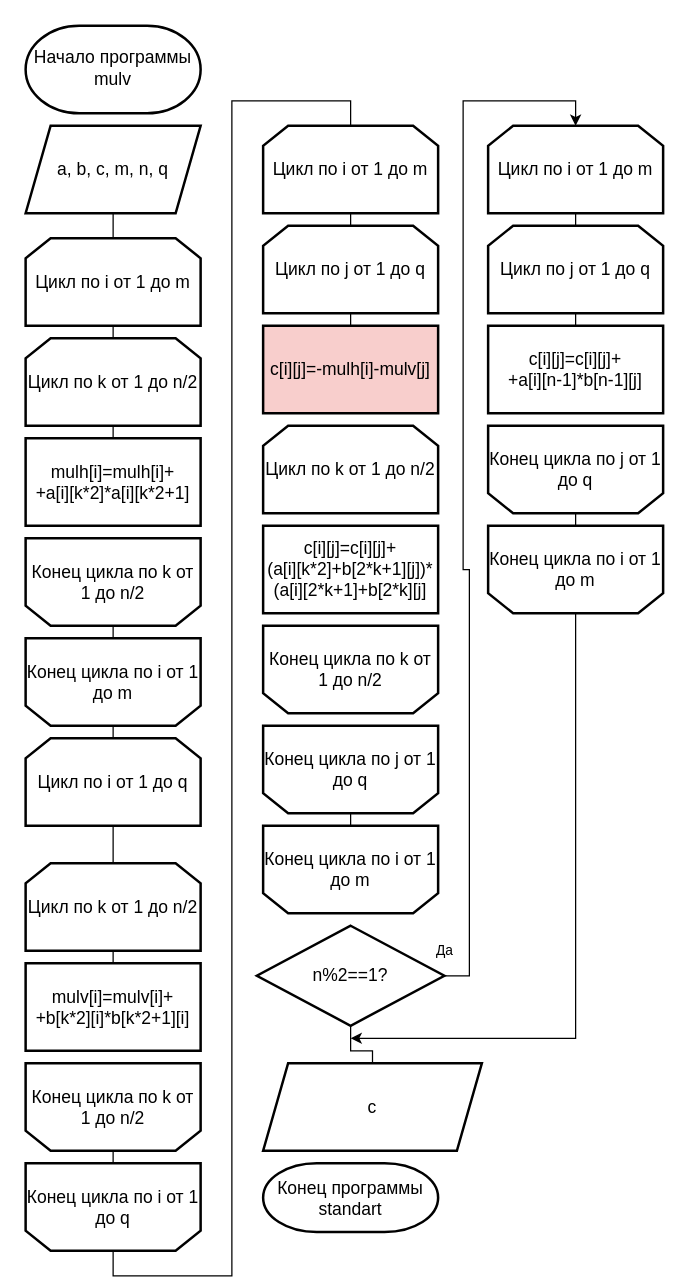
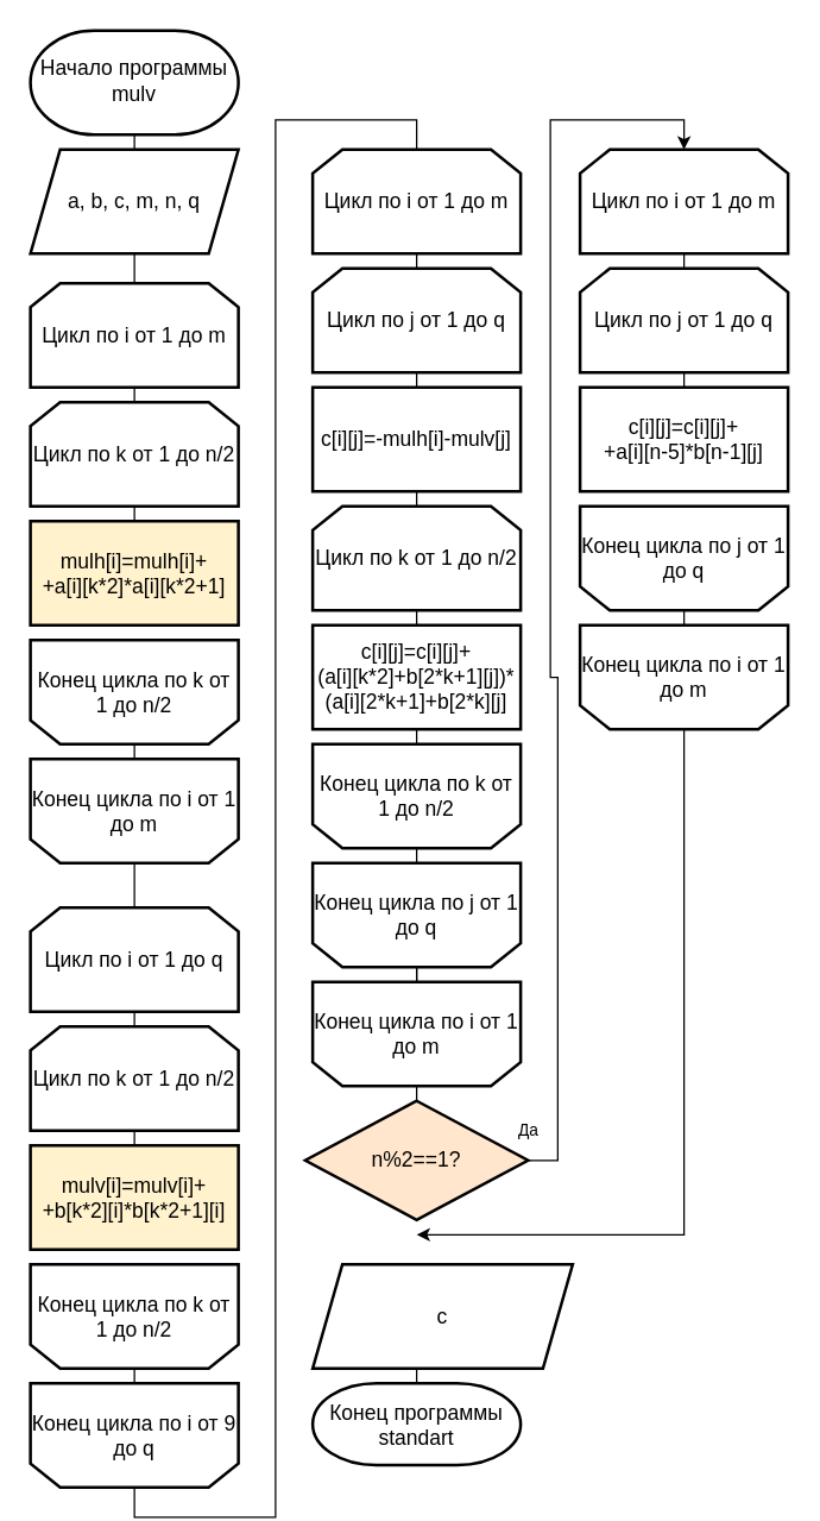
  <mxCell id="0" />
  <mxCell id="1" parent="0" />
+ <mxCell id="2" style="edgeStyle=orthogonalEdgeStyle;rounded=0;orthogonalLoop=1;jettySize=auto;html=1;entryX=0.5;entryY=1;entryDx=0;entryDy=0;entryPerimeter=0;endArrow=none;endFill=0;" edge="1" parent="1" source="4" target="3"><mxGeometry relative="1" as="geometry" /></mxCell>
  <mxCell id="3" value="Начало программы&lt;br&gt;&lt;span style=&quot;line-height: 21px&quot;&gt;mulv&lt;/span&gt;" style="strokeWidth=2;html=1;shape=mxgraph.flowchart.terminator;whiteSpace=wrap;fontSize=14;fontFamily=Helvetica;" vertex="1" parent="1"><mxGeometry x="20" y="20" width="140" height="70" as="geometry" /></mxCell>
  <mxCell id="4" value="a, b, c, m, n, q" style="shape=parallelogram;perimeter=parallelogramPerimeter;whiteSpace=wrap;html=1;fixedSize=1;strokeWidth=2;fontSize=14;" vertex="1" parent="1"><mxGeometry x="20" y="100" width="140" height="70" as="geometry" /></mxCell>
- <mxCell id="5" value="mulh[i]=mulh[i]+&lt;br&gt;+a[i][k*2]*a[i][k*2+1]" style="rounded=0;whiteSpace=wrap;html=1;strokeWidth=2;fontSize=14;" vertex="1" parent="1"><mxGeometry x="20" y="350" width="140" height="70" as="geometry" /></mxCell>
+ <mxCell id="5" value="mulh[i]=mulh[i]+&lt;br&gt;+a[i][k*2]*a[i][k*2+1]" style="rounded=0;whiteSpace=wrap;html=1;strokeWidth=2;fontSize=14;fillColor=#fff2cc;" vertex="1" parent="1"><mxGeometry x="20" y="350" width="140" height="70" as="geometry" /></mxCell>
  <mxCell id="6" style="edgeStyle=orthogonalEdgeStyle;rounded=0;orthogonalLoop=1;jettySize=auto;html=1;exitX=0.5;exitY=0;exitDx=0;exitDy=0;entryX=0.5;entryY=1;entryDx=0;entryDy=0;endArrow=none;endFill=0;" edge="1" parent="1" target="8"><mxGeometry relative="1" as="geometry"><mxPoint x="90" y="350" as="sourcePoint" /></mxGeometry></mxCell>
  <mxCell id="7" style="edgeStyle=orthogonalEdgeStyle;rounded=0;orthogonalLoop=1;jettySize=auto;html=1;exitX=0.5;exitY=0;exitDx=0;exitDy=0;entryX=0.5;entryY=1;entryDx=0;entryDy=0;endArrow=none;endFill=0;" edge="1" parent="1" source="8" target="10"><mxGeometry relative="1" as="geometry" /></mxCell>
  <mxCell id="8" value="&lt;span style=&quot;font-size: 14px&quot;&gt;Цикл по k от 1 до n/2&lt;/span&gt;" style="shape=loopLimit;whiteSpace=wrap;html=1;strokeWidth=2;" vertex="1" parent="1"><mxGeometry x="20" y="270" width="140" height="70" as="geometry" /></mxCell>
  <mxCell id="9" style="edgeStyle=orthogonalEdgeStyle;rounded=0;orthogonalLoop=1;jettySize=auto;html=1;exitX=0.5;exitY=0;exitDx=0;exitDy=0;entryX=0.5;entryY=1;entryDx=0;entryDy=0;endArrow=none;endFill=0;" edge="1" parent="1" source="10" target="4"><mxGeometry relative="1" as="geometry" /></mxCell>
  <mxCell id="10" value="&lt;span style=&quot;font-size: 14px&quot;&gt;Цикл по i от 1 до m&lt;/span&gt;" style="shape=loopLimit;whiteSpace=wrap;html=1;strokeWidth=2;" vertex="1" parent="1"><mxGeometry x="20" y="190" width="140" height="70" as="geometry" /></mxCell>
  <mxCell id="11" value="&lt;span style=&quot;font-size: 14px&quot;&gt;Конец цикла&amp;nbsp;&lt;/span&gt;&lt;span style=&quot;font-size: 14px&quot;&gt;по k от 1 до n/2&lt;/span&gt;" style="shape=loopLimit;whiteSpace=wrap;html=1;strokeWidth=2;direction=west;" vertex="1" parent="1"><mxGeometry x="20" y="430" width="140" height="70" as="geometry" /></mxCell>
  <mxCell id="12" style="edgeStyle=orthogonalEdgeStyle;rounded=0;orthogonalLoop=1;jettySize=auto;html=1;exitX=0.5;exitY=1;exitDx=0;exitDy=0;entryX=0.5;entryY=0;entryDx=0;entryDy=0;endArrow=none;endFill=0;" edge="1" parent="1" source="14" target="11"><mxGeometry relative="1" as="geometry" /></mxCell>
  <mxCell id="13" style="edgeStyle=orthogonalEdgeStyle;rounded=0;orthogonalLoop=1;jettySize=auto;html=1;exitX=0.5;exitY=0;exitDx=0;exitDy=0;entryX=0.5;entryY=0;entryDx=0;entryDy=0;endArrow=none;endFill=0;" edge="1" parent="1" source="14" target="19"><mxGeometry relative="1" as="geometry" /></mxCell>
  <mxCell id="14" value="&lt;span style=&quot;font-size: 14px&quot;&gt;Конец цикла&amp;nbsp;&lt;/span&gt;&lt;span style=&quot;font-size: 14px&quot;&gt;по i от 1 до m&lt;/span&gt;" style="shape=loopLimit;whiteSpace=wrap;html=1;strokeWidth=2;direction=west;" vertex="1" parent="1"><mxGeometry x="20" y="510" width="140" height="70" as="geometry" /></mxCell>
- <mxCell id="15" value="mulv[i]=mulv[i]+&lt;br&gt;+b[k*2][i]*b[k*2+1][i]" style="rounded=0;whiteSpace=wrap;html=1;strokeWidth=2;fontSize=14;" vertex="1" parent="1"><mxGeometry x="20" y="770" width="140" height="70" as="geometry" /></mxCell>
+ <mxCell id="15" value="mulv[i]=mulv[i]+&lt;br&gt;+b[k*2][i]*b[k*2+1][i]" style="rounded=0;whiteSpace=wrap;html=1;strokeWidth=2;fontSize=14;fillColor=#fff2cc;" vertex="1" parent="1"><mxGeometry x="20" y="770" width="140" height="70" as="geometry" /></mxCell>
  <mxCell id="16" style="edgeStyle=orthogonalEdgeStyle;rounded=0;orthogonalLoop=1;jettySize=auto;html=1;exitX=0.5;exitY=0;exitDx=0;exitDy=0;entryX=0.5;entryY=1;entryDx=0;entryDy=0;endArrow=none;endFill=0;" edge="1" parent="1" target="18"><mxGeometry relative="1" as="geometry"><mxPoint x="90" y="770" as="sourcePoint" /></mxGeometry></mxCell>
  <mxCell id="17" style="edgeStyle=orthogonalEdgeStyle;rounded=0;orthogonalLoop=1;jettySize=auto;html=1;exitX=0.5;exitY=0;exitDx=0;exitDy=0;entryX=0.5;entryY=1;entryDx=0;entryDy=0;endArrow=none;endFill=0;" edge="1" parent="1" source="18" target="19"><mxGeometry relative="1" as="geometry" /></mxCell>
  <mxCell id="18" value="&lt;span style=&quot;font-size: 14px&quot;&gt;Цикл по k от 1 до n/2&lt;/span&gt;" style="shape=loopLimit;whiteSpace=wrap;html=1;strokeWidth=2;" vertex="1" parent="1"><mxGeometry x="20" y="690" width="140" height="70" as="geometry" /></mxCell>
- <mxCell id="19" value="&lt;span style=&quot;font-size: 14px&quot;&gt;Цикл по i от 1 до q&lt;/span&gt;" style="shape=loopLimit;whiteSpace=wrap;html=1;strokeWidth=2;" vertex="1" parent="1"><mxGeometry x="20" y="590" width="140" height="70" as="geometry" /></mxCell>
+ <mxCell id="19" value="&lt;span style=&quot;font-size: 14px&quot;&gt;Цикл по i от 1 до q&lt;/span&gt;" style="shape=loopLimit;whiteSpace=wrap;html=1;strokeWidth=2;" vertex="1" parent="1"><mxGeometry x="20" y="610" width="140" height="70" as="geometry" /></mxCell>
  <mxCell id="20" value="&lt;span style=&quot;font-size: 14px&quot;&gt;Конец цикла&amp;nbsp;&lt;/span&gt;&lt;span style=&quot;font-size: 14px&quot;&gt;по k от 1 до n/2&lt;/span&gt;" style="shape=loopLimit;whiteSpace=wrap;html=1;strokeWidth=2;direction=west;" vertex="1" parent="1"><mxGeometry x="20" y="850" width="140" height="70" as="geometry" /></mxCell>
  <mxCell id="21" style="edgeStyle=orthogonalEdgeStyle;rounded=0;orthogonalLoop=1;jettySize=auto;html=1;exitX=0.5;exitY=1;exitDx=0;exitDy=0;entryX=0.5;entryY=0;entryDx=0;entryDy=0;endArrow=none;endFill=0;" edge="1" parent="1" source="23" target="20"><mxGeometry relative="1" as="geometry" /></mxCell>
  <mxCell id="22" style="edgeStyle=orthogonalEdgeStyle;rounded=0;orthogonalLoop=1;jettySize=auto;html=1;exitX=0.5;exitY=0;exitDx=0;exitDy=0;entryX=0.5;entryY=0;entryDx=0;entryDy=0;endArrow=none;endFill=0;" edge="1" parent="1" source="23" target="29"><mxGeometry relative="1" as="geometry" /></mxCell>
- <mxCell id="23" value="&lt;span style=&quot;font-size: 14px&quot;&gt;Конец цикла&amp;nbsp;&lt;/span&gt;&lt;span style=&quot;font-size: 14px&quot;&gt;по i от 1 до q&lt;/span&gt;" style="shape=loopLimit;whiteSpace=wrap;html=1;strokeWidth=2;direction=west;" vertex="1" parent="1"><mxGeometry x="20" y="930" width="140" height="70" as="geometry" /></mxCell>
- <mxCell id="25" value="c[i][j]=-mulh[i]-mulv[j]" style="rounded=0;whiteSpace=wrap;html=1;strokeWidth=2;fontSize=14;fillColor=#f8cecc;" vertex="1" parent="1"><mxGeometry x="210" y="260" width="140" height="70" as="geometry" /></mxCell>
+ <mxCell id="23" value="&lt;span style=&quot;font-size: 14px&quot;&gt;Конец цикла&amp;nbsp;&lt;/span&gt;&lt;span style=&quot;font-size: 14px&quot;&gt;по i от 9 до q&lt;/span&gt;" style="shape=loopLimit;whiteSpace=wrap;html=1;strokeWidth=2;direction=west;" vertex="1" parent="1"><mxGeometry x="20" y="930" width="140" height="70" as="geometry" /></mxCell>
+ <mxCell id="24" style="edgeStyle=orthogonalEdgeStyle;rounded=0;orthogonalLoop=1;jettySize=auto;html=1;exitX=0.5;exitY=1;exitDx=0;exitDy=0;entryX=0.5;entryY=0;entryDx=0;entryDy=0;endArrow=none;endFill=0;" edge="1" parent="1" source="25" target="38"><mxGeometry relative="1" as="geometry" /></mxCell>
+ <mxCell id="25" value="c[i][j]=-mulh[i]-mulv[j]" style="rounded=0;whiteSpace=wrap;html=1;strokeWidth=2;fontSize=14;" vertex="1" parent="1"><mxGeometry x="210" y="260" width="140" height="70" as="geometry" /></mxCell>
  <mxCell id="26" style="edgeStyle=orthogonalEdgeStyle;rounded=0;orthogonalLoop=1;jettySize=auto;html=1;exitX=0.5;exitY=0;exitDx=0;exitDy=0;entryX=0.5;entryY=1;entryDx=0;entryDy=0;endArrow=none;endFill=0;" edge="1" parent="1" target="28"><mxGeometry relative="1" as="geometry"><mxPoint x="280" y="260" as="sourcePoint" /></mxGeometry></mxCell>
  <mxCell id="27" style="edgeStyle=orthogonalEdgeStyle;rounded=0;orthogonalLoop=1;jettySize=auto;html=1;exitX=0.5;exitY=0;exitDx=0;exitDy=0;entryX=0.5;entryY=1;entryDx=0;entryDy=0;endArrow=none;endFill=0;" edge="1" parent="1" source="28" target="29"><mxGeometry relative="1" as="geometry" /></mxCell>
  <mxCell id="28" value="&lt;span style=&quot;font-size: 14px&quot;&gt;Цикл по j от 1 до q&lt;/span&gt;" style="shape=loopLimit;whiteSpace=wrap;html=1;strokeWidth=2;" vertex="1" parent="1"><mxGeometry x="210" y="180" width="140" height="70" as="geometry" /></mxCell>
  <mxCell id="29" value="&lt;span style=&quot;font-size: 14px&quot;&gt;Цикл по i от 1 до m&lt;/span&gt;" style="shape=loopLimit;whiteSpace=wrap;html=1;strokeWidth=2;" vertex="1" parent="1"><mxGeometry x="210" y="100" width="140" height="70" as="geometry" /></mxCell>
  <mxCell id="30" value="&lt;span style=&quot;font-size: 14px&quot;&gt;Конец цикла&amp;nbsp;&lt;/span&gt;&lt;span style=&quot;font-size: 14px&quot;&gt;по j от 1 до q&lt;/span&gt;" style="shape=loopLimit;whiteSpace=wrap;html=1;strokeWidth=2;direction=west;" vertex="1" parent="1"><mxGeometry x="210" y="580" width="140" height="70" as="geometry" /></mxCell>
  <mxCell id="31" style="edgeStyle=orthogonalEdgeStyle;rounded=0;orthogonalLoop=1;jettySize=auto;html=1;exitX=0.5;exitY=1;exitDx=0;exitDy=0;entryX=0.5;entryY=0;entryDx=0;entryDy=0;endArrow=none;endFill=0;" edge="1" parent="1" source="32" target="30"><mxGeometry relative="1" as="geometry" /></mxCell>
  <mxCell id="32" value="&lt;span style=&quot;font-size: 14px&quot;&gt;Конец цикла&amp;nbsp;&lt;/span&gt;&lt;span style=&quot;font-size: 14px&quot;&gt;по i от 1 до m&lt;/span&gt;" style="shape=loopLimit;whiteSpace=wrap;html=1;strokeWidth=2;direction=west;" vertex="1" parent="1"><mxGeometry x="210" y="660" width="140" height="70" as="geometry" /></mxCell>
  <mxCell id="33" value="c[i][j]=c[i][j]+&lt;br&gt;(a[i][k*2]+b[2*k+1][j])*&lt;br&gt;(a[i][2*k+1]+b[2*k][j]" style="rounded=0;whiteSpace=wrap;html=1;strokeWidth=2;fontSize=14;" vertex="1" parent="1"><mxGeometry x="210" y="420" width="140" height="70" as="geometry" /></mxCell>
  <mxCell id="34" value="&lt;span style=&quot;font-size: 14px&quot;&gt;Цикл по k от 1 до n/2&lt;/span&gt;" style="shape=loopLimit;whiteSpace=wrap;html=1;strokeWidth=2;" vertex="1" parent="1"><mxGeometry x="210" y="340" width="140" height="70" as="geometry" /></mxCell>
  <mxCell id="35" value="&lt;span style=&quot;font-size: 14px&quot;&gt;Конец цикла&amp;nbsp;&lt;/span&gt;&lt;span style=&quot;font-size: 14px&quot;&gt;по k от 1 до n/2&lt;/span&gt;" style="shape=loopLimit;whiteSpace=wrap;html=1;strokeWidth=2;direction=west;" vertex="1" parent="1"><mxGeometry x="210" y="500" width="140" height="70" as="geometry" /></mxCell>
- <mxCell id="36" style="edgeStyle=orthogonalEdgeStyle;rounded=0;orthogonalLoop=1;jettySize=auto;html=1;entryX=0.5;entryY=0;entryDx=0;entryDy=0;endArrow=none;endFill=0;" edge="1" parent="1" source="38" target="50"><mxGeometry relative="1" as="geometry" /></mxCell>
  <mxCell id="37" value="Да" style="edgeStyle=orthogonalEdgeStyle;rounded=0;orthogonalLoop=1;jettySize=auto;html=1;exitX=1;exitY=0.5;exitDx=0;exitDy=0;entryX=0.5;entryY=0;entryDx=0;entryDy=0;endArrow=classic;endFill=1;" edge="1" parent="1" source="38" target="43"><mxGeometry x="-0.904" y="20" relative="1" as="geometry"><mxPoint as="offset" /></mxGeometry></mxCell>
- <mxCell id="38" value="&lt;span style=&quot;font-size: 14px&quot;&gt;n%2==1?&lt;/span&gt;" style="rhombus;whiteSpace=wrap;html=1;strokeWidth=2;fontSize=14;" vertex="1" parent="1"><mxGeometry x="205" y="740" width="150" height="80" as="geometry" /></mxCell>
- <mxCell id="39" value="c[i][j]=c[i][j]+&lt;br&gt;+a[i][n-1]*b[n-1][j]" style="rounded=0;whiteSpace=wrap;html=1;strokeWidth=2;fontSize=14;" vertex="1" parent="1"><mxGeometry x="390" y="260" width="140" height="70" as="geometry" /></mxCell>
+ <mxCell id="38" value="&lt;span style=&quot;font-size: 14px&quot;&gt;n%2==1?&lt;/span&gt;" style="rhombus;whiteSpace=wrap;html=1;strokeWidth=2;fontSize=14;fillColor=#ffe6cc;" vertex="1" parent="1"><mxGeometry x="205" y="740" width="150" height="80" as="geometry" /></mxCell>
+ <mxCell id="39" value="c[i][j]=c[i][j]+&lt;br&gt;+a[i][n-5]*b[n-1][j]" style="rounded=0;whiteSpace=wrap;html=1;strokeWidth=2;fontSize=14;" vertex="1" parent="1"><mxGeometry x="390" y="260" width="140" height="70" as="geometry" /></mxCell>
  <mxCell id="40" style="edgeStyle=orthogonalEdgeStyle;rounded=0;orthogonalLoop=1;jettySize=auto;html=1;exitX=0.5;exitY=0;exitDx=0;exitDy=0;entryX=0.5;entryY=1;entryDx=0;entryDy=0;endArrow=none;endFill=0;" edge="1" parent="1" target="42"><mxGeometry relative="1" as="geometry"><mxPoint x="460" y="260" as="sourcePoint" /></mxGeometry></mxCell>
  <mxCell id="41" style="edgeStyle=orthogonalEdgeStyle;rounded=0;orthogonalLoop=1;jettySize=auto;html=1;exitX=0.5;exitY=0;exitDx=0;exitDy=0;entryX=0.5;entryY=1;entryDx=0;entryDy=0;endArrow=none;endFill=0;" edge="1" parent="1" source="42" target="43"><mxGeometry relative="1" as="geometry" /></mxCell>
  <mxCell id="42" value="&lt;span style=&quot;font-size: 14px&quot;&gt;Цикл по j от 1 до q&lt;/span&gt;" style="shape=loopLimit;whiteSpace=wrap;html=1;strokeWidth=2;" vertex="1" parent="1"><mxGeometry x="390" y="180" width="140" height="70" as="geometry" /></mxCell>
  <mxCell id="43" value="&lt;span style=&quot;font-size: 14px&quot;&gt;Цикл по i от 1 до m&lt;/span&gt;" style="shape=loopLimit;whiteSpace=wrap;html=1;strokeWidth=2;" vertex="1" parent="1"><mxGeometry x="390" y="100" width="140" height="70" as="geometry" /></mxCell>
  <mxCell id="44" value="&lt;span style=&quot;font-size: 14px&quot;&gt;Конец цикла&amp;nbsp;&lt;/span&gt;&lt;span style=&quot;font-size: 14px&quot;&gt;по j от 1 до q&lt;/span&gt;" style="shape=loopLimit;whiteSpace=wrap;html=1;strokeWidth=2;direction=west;" vertex="1" parent="1"><mxGeometry x="390" y="340" width="140" height="70" as="geometry" /></mxCell>
  <mxCell id="45" style="edgeStyle=orthogonalEdgeStyle;rounded=0;orthogonalLoop=1;jettySize=auto;html=1;exitX=0.5;exitY=1;exitDx=0;exitDy=0;entryX=0.5;entryY=0;entryDx=0;entryDy=0;endArrow=none;endFill=0;" edge="1" parent="1" source="47" target="44"><mxGeometry relative="1" as="geometry" /></mxCell>
  <mxCell id="46" style="edgeStyle=orthogonalEdgeStyle;rounded=0;orthogonalLoop=1;jettySize=auto;html=1;endArrow=classic;endFill=1;" edge="1" parent="1" source="47"><mxGeometry relative="1" as="geometry"><mxPoint x="280" y="830" as="targetPoint" /><Array as="points"><mxPoint x="460" y="830" /><mxPoint x="280" y="830" /></Array></mxGeometry></mxCell>
  <mxCell id="47" value="&lt;span style=&quot;font-size: 14px&quot;&gt;Конец цикла&amp;nbsp;&lt;/span&gt;&lt;span style=&quot;font-size: 14px&quot;&gt;по i от 1 до m&lt;/span&gt;" style="shape=loopLimit;whiteSpace=wrap;html=1;strokeWidth=2;direction=west;" vertex="1" parent="1"><mxGeometry x="390" y="420" width="140" height="70" as="geometry" /></mxCell>
  <mxCell id="48" value="Конец программы standart" style="strokeWidth=2;html=1;shape=mxgraph.flowchart.terminator;whiteSpace=wrap;fontSize=14;" vertex="1" parent="1"><mxGeometry x="210" y="930" width="140" height="55" as="geometry" /></mxCell>
+ <mxCell id="49" style="edgeStyle=orthogonalEdgeStyle;rounded=0;orthogonalLoop=1;jettySize=auto;html=1;exitX=0.5;exitY=1;exitDx=0;exitDy=0;entryX=0.5;entryY=0;entryDx=0;entryDy=0;entryPerimeter=0;endArrow=none;endFill=0;fontSize=14;" edge="1" parent="1" source="50" target="48"><mxGeometry relative="1" as="geometry" /></mxCell>
  <mxCell id="50" value="c" style="shape=parallelogram;perimeter=parallelogramPerimeter;whiteSpace=wrap;html=1;fixedSize=1;strokeWidth=2;fontSize=14;" vertex="1" parent="1"><mxGeometry x="210" y="850" width="175" height="70" as="geometry" /></mxCell>
